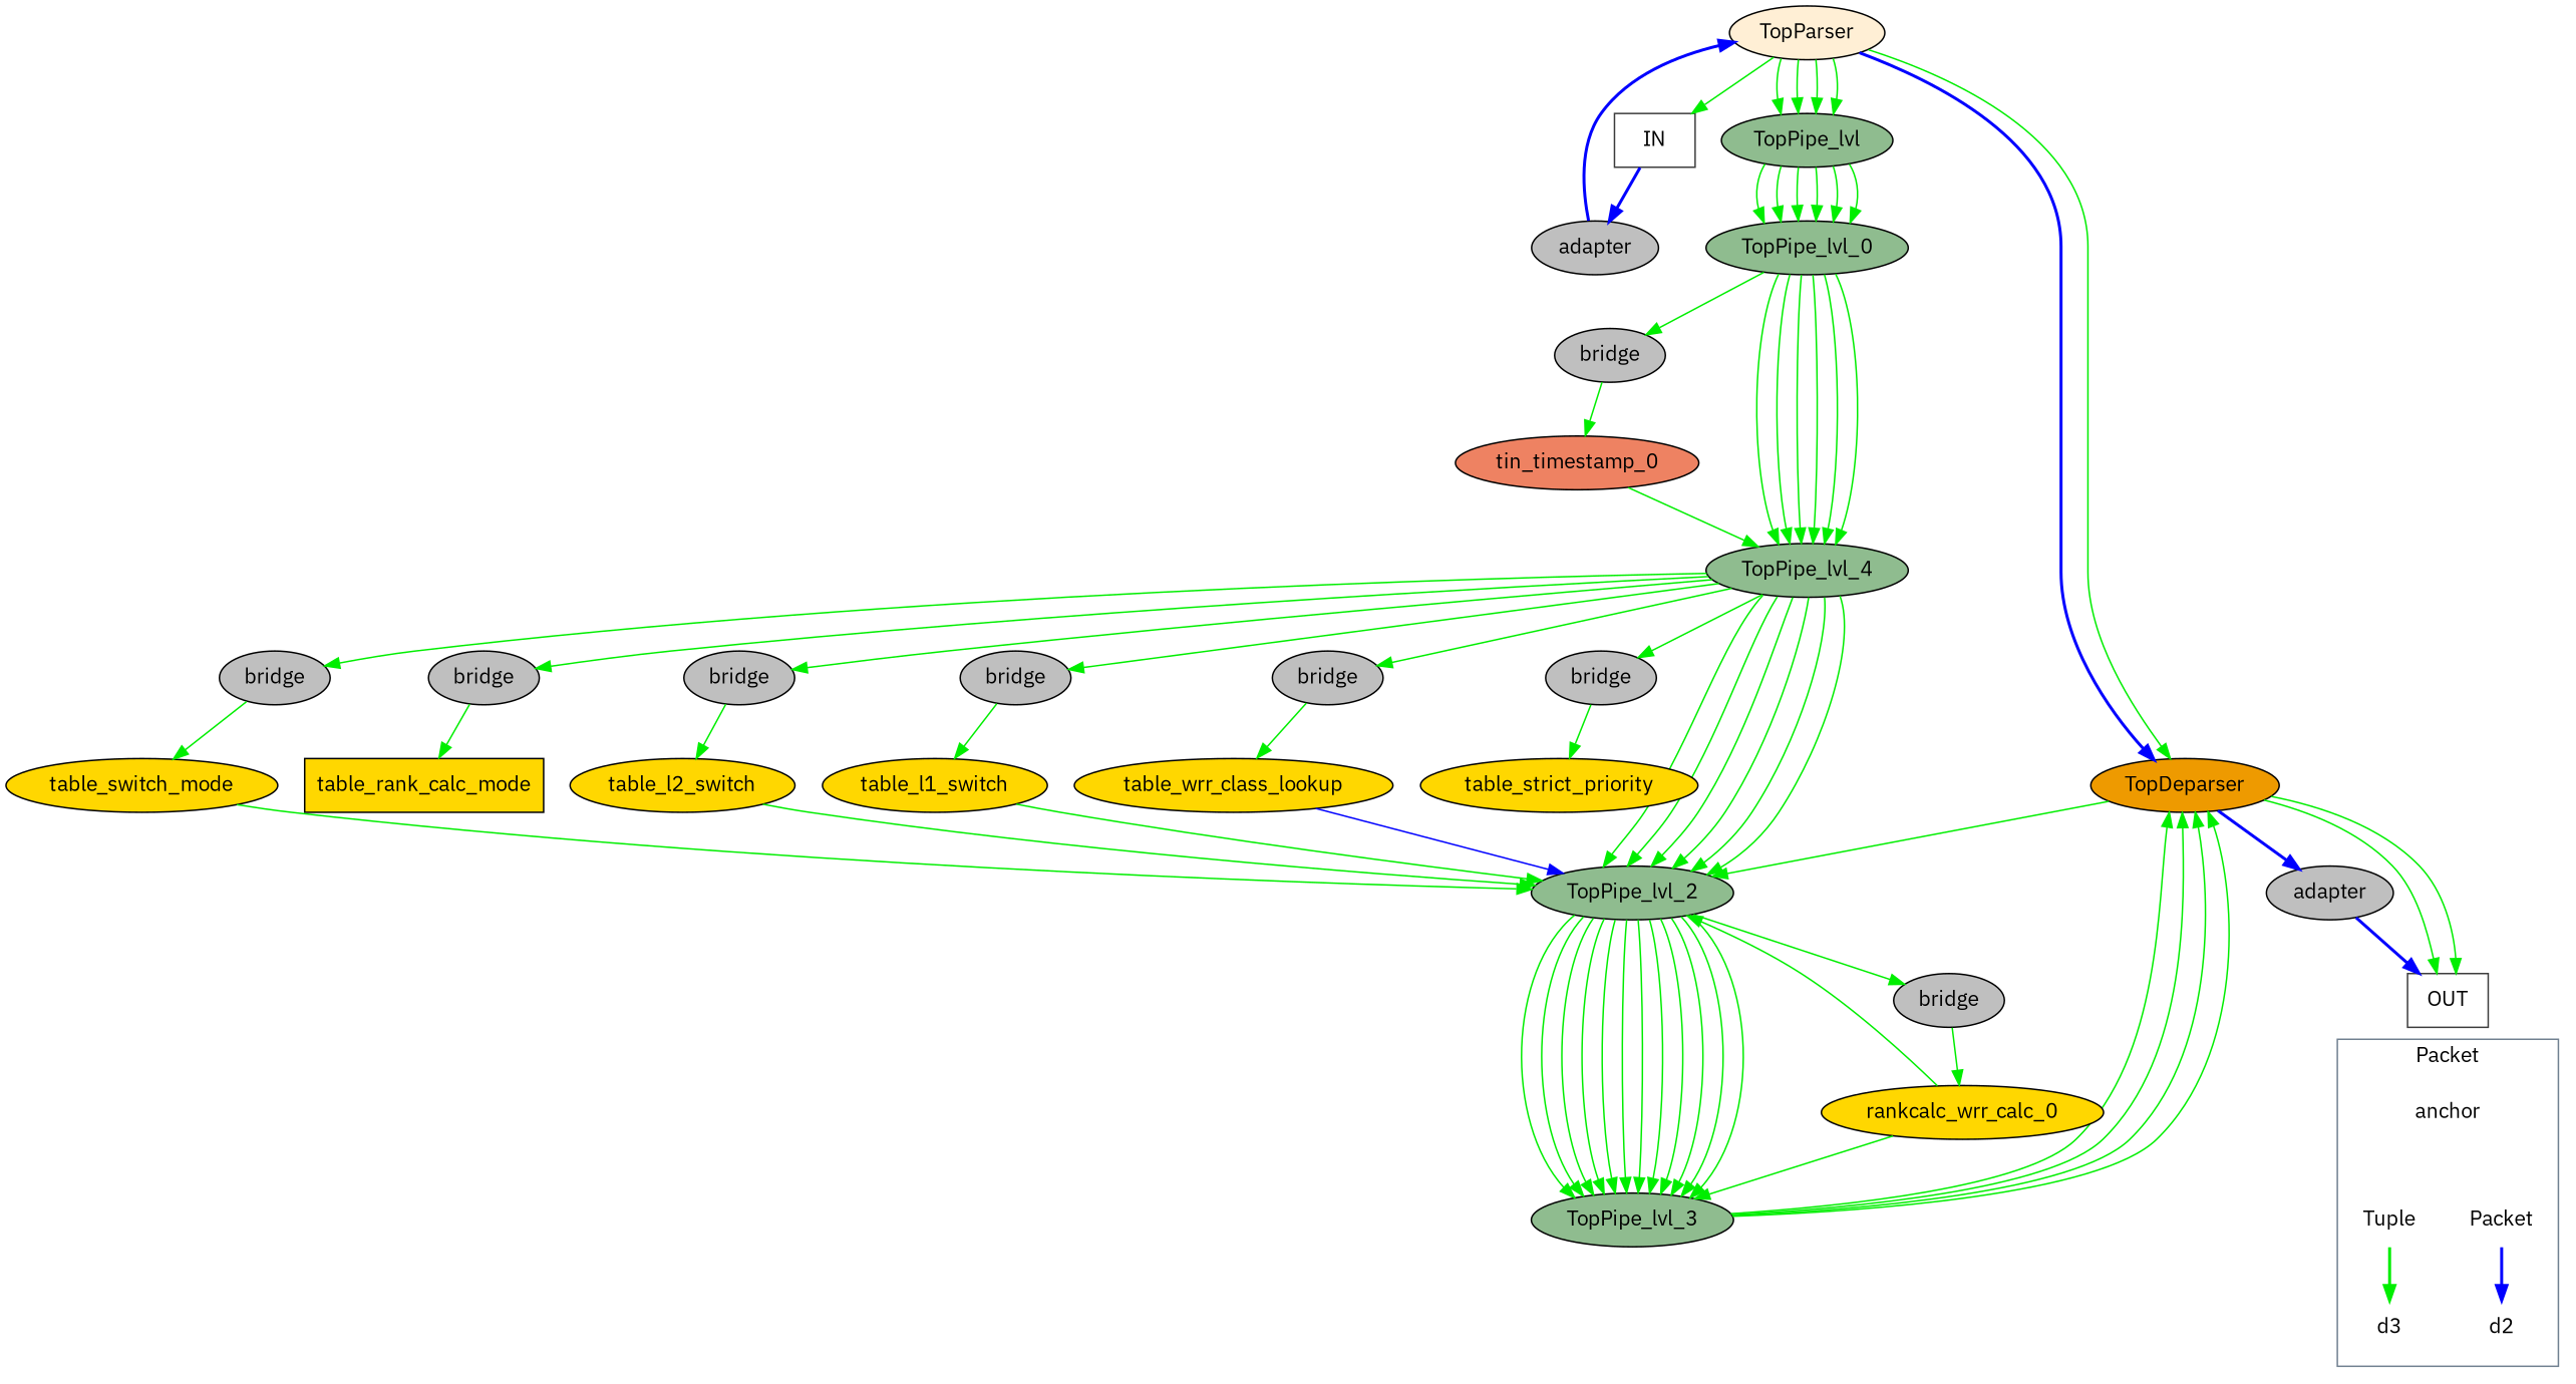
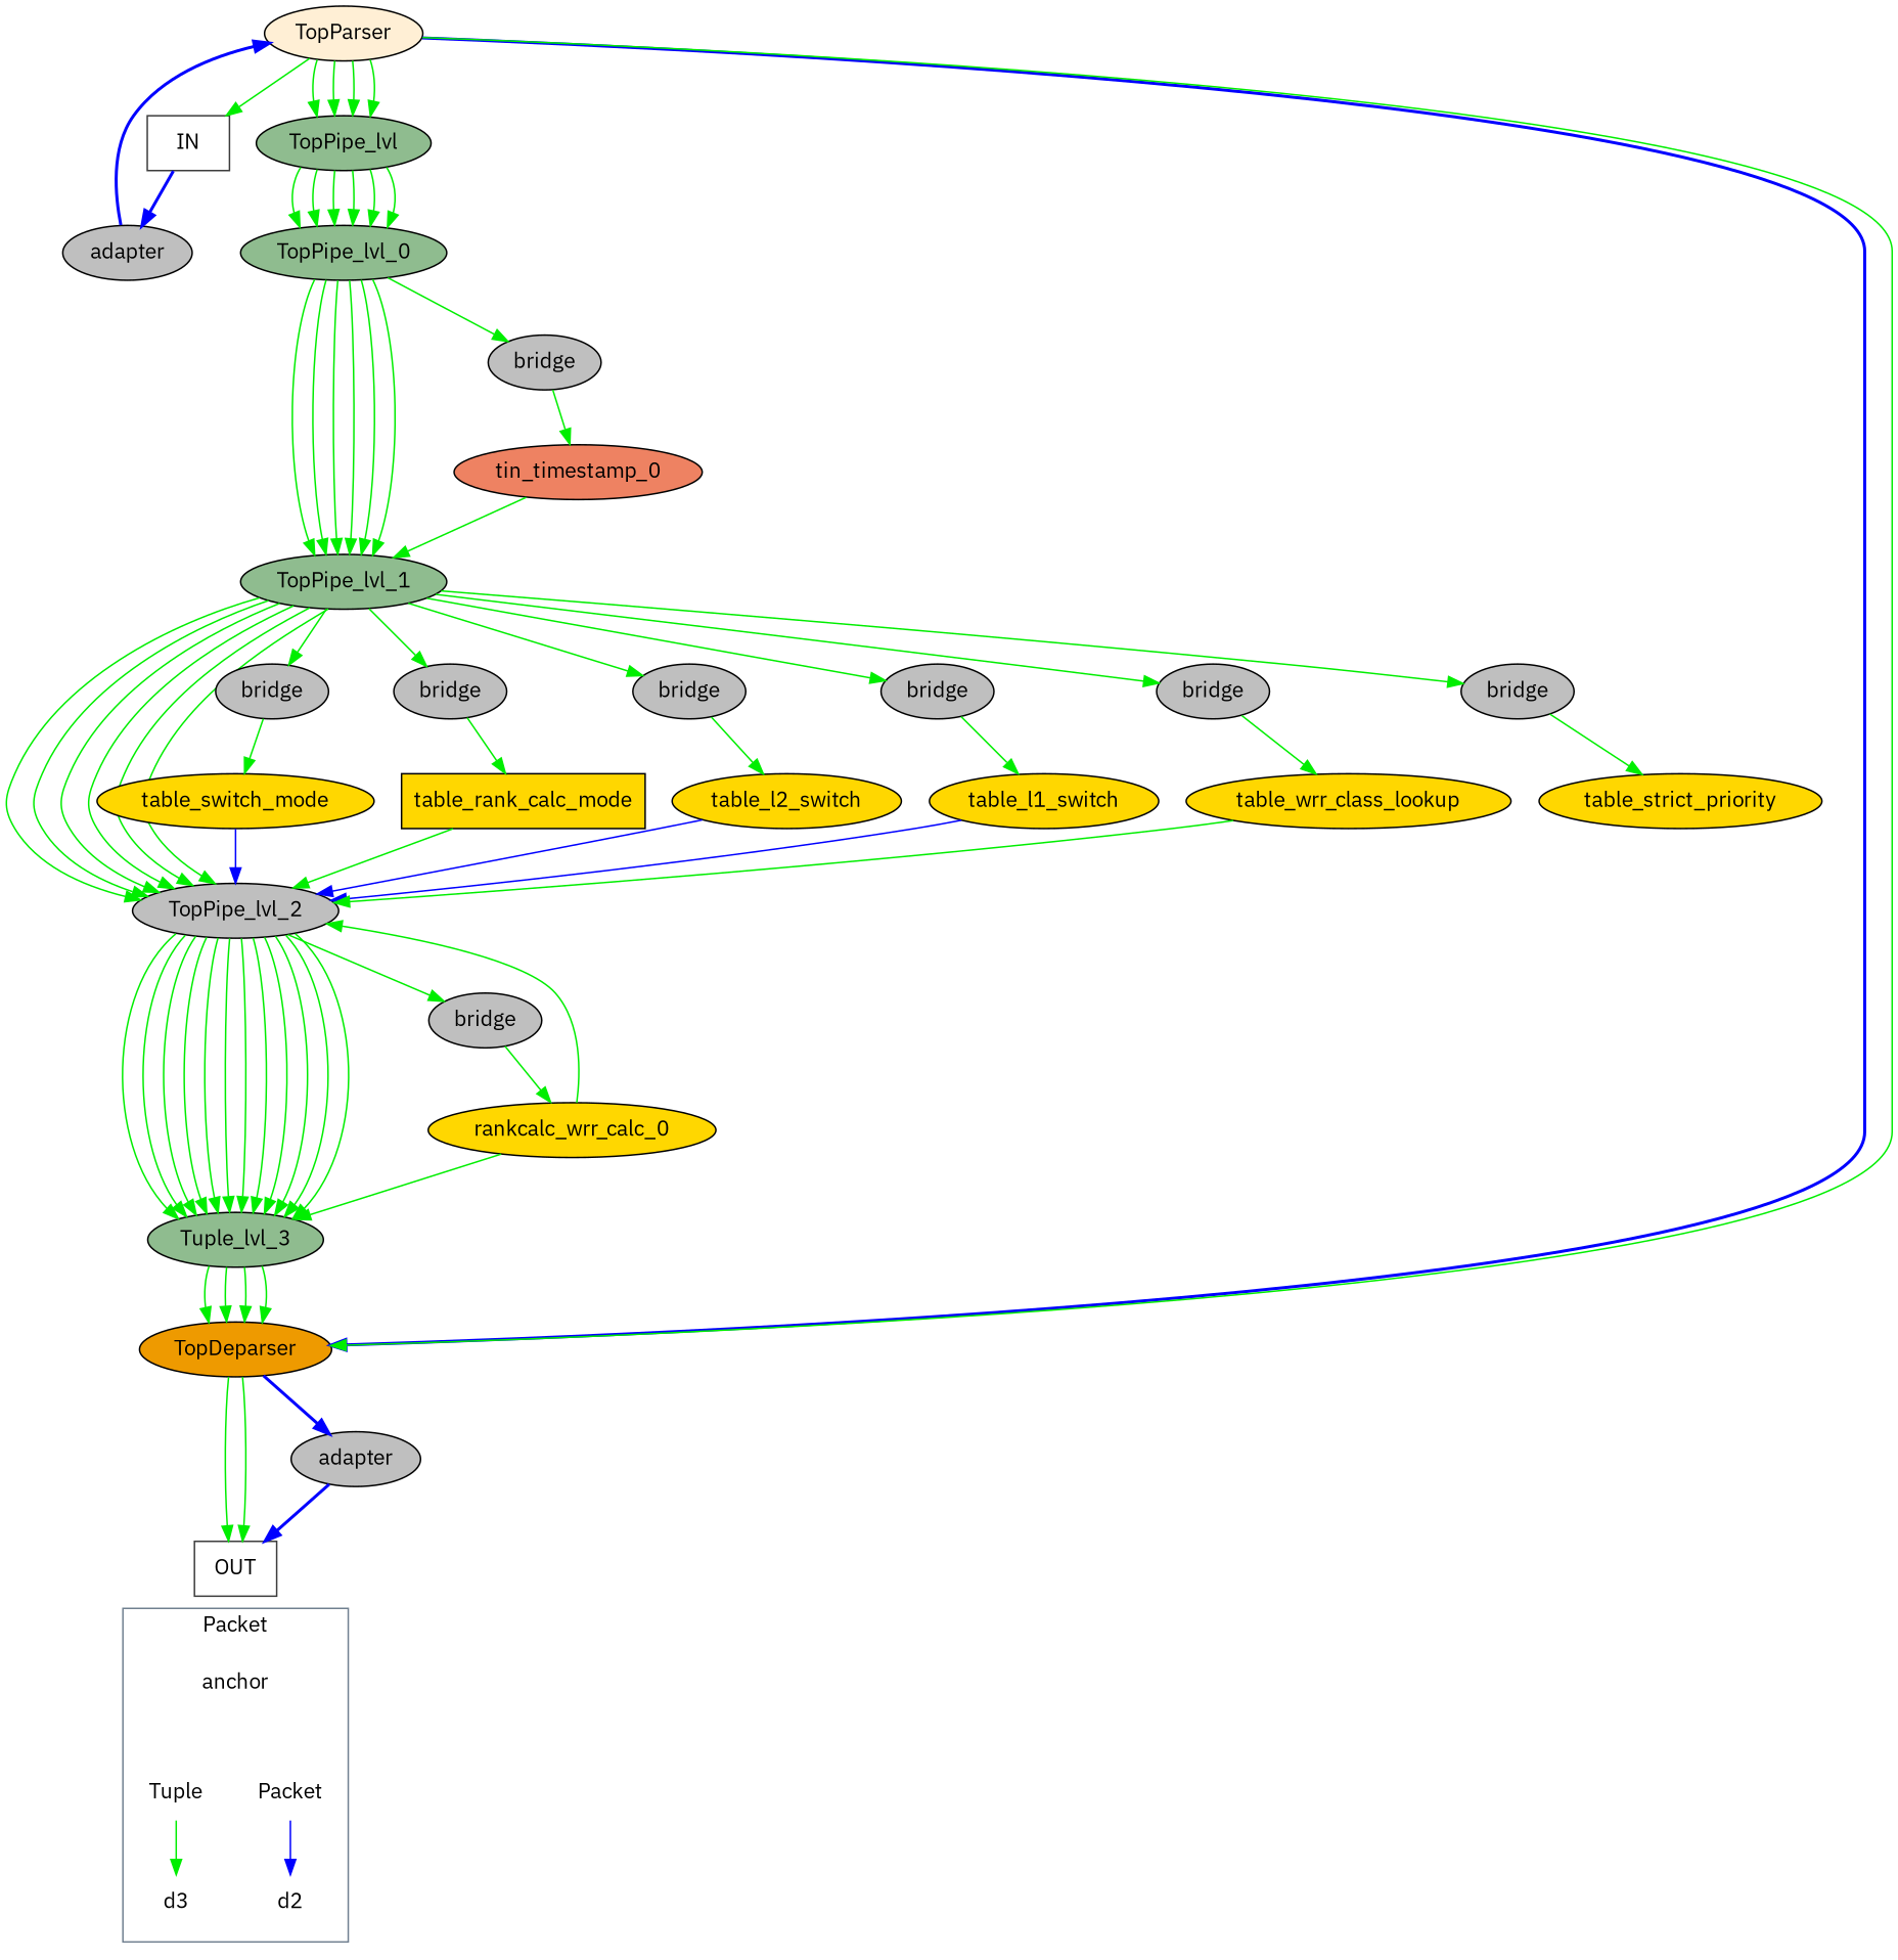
  digraph {
    fontname="IBM Plex Sans"
    rankdir=TB
    node [fontname="IBM Plex Sans" fillcolor=gray75 style=filled]
    edge [color=green2 fontname="IBM Plex Sans"]
    n1 [label=Tuple shape=plaintext fillcolor="" style=""]
    d3 [shape=plaintext fillcolor="" style=""]
    n3 [label=Packet shape=plaintext fillcolor="" style=""]
    d2 [shape=plaintext fillcolor="" style=""]
    anchor [shape=plaintext fillcolor="" style=""]
    n6 [color=gray24 label=IN shape=box fillcolor="" style=""]
    n7 [label=adapter]
    TopParser [fillcolor=papayawhip]
    TopPipe_lvl [fillcolor=darkseagreen]
    TopDeparser [fillcolor=orange2]
    n11 [color=gray24 label=OUT shape=box fillcolor="" style=""]
    TopPipe_lvl_0 [fillcolor=darkseagreen]
    n13 [label=adapter]
-   TopPipe_lvl_1 [fillcolor=darkseagreen label=TopPipe_lvl_4]
+   TopPipe_lvl_1 [fillcolor=darkseagreen]
    n15 [label=bridge]
-   TopPipe_lvl_2 [fillcolor=darkseagreen]
+   TopPipe_lvl_2
    n17 [label=bridge]
    n18 [label=bridge]
    n19 [label=bridge]
    n20 [label=bridge]
    n21 [label=bridge]
    n22 [label=bridge]
    tin_timestamp_0 [fillcolor=salmon2]
-   TopPipe_lvl_3 [fillcolor=darkseagreen]
+   TopPipe_lvl_3 [fillcolor=darkseagreen label=Tuple_lvl_3]
    n25 [label=bridge]
    table_switch_mode [fillcolor=gold]
    table_rank_calc_mode [fillcolor=gold shape=box]
    table_l2_switch [fillcolor=gold]
    table_l1_switch [fillcolor=gold]
    table_wrr_class_lookup [fillcolor=gold]
    table_strict_priority [fillcolor=gold]
    rankcalc_wrr_calc_0 [fillcolor=gold]
    subgraph cluster_1 {
      color=SlateGray
      label=Packet
      n1
      d3
      n3
      d2
      anchor
    }
-   n1 -> d3 [style=bold]
-   n3 -> d2 [color=blue style=bold]
+   n1 -> d3
+   n3 -> d2 [color=blue style=solid]
    anchor -> n1 [style=invis color=""]
    anchor -> n3 [style=invis color=""]
    n6 -> n7 [color=blue style=bold]
    n7 -> TopParser [color=blue style=bold]
    TopParser -> n6
    TopParser -> TopPipe_lvl
    TopParser -> TopPipe_lvl
    TopParser -> TopPipe_lvl
    TopParser -> TopPipe_lvl
    TopParser -> TopDeparser [color=blue style=bold]
    TopParser -> TopDeparser
    TopPipe_lvl -> TopPipe_lvl_0
    TopPipe_lvl -> TopPipe_lvl_0
    TopPipe_lvl -> TopPipe_lvl_0
    TopPipe_lvl -> TopPipe_lvl_0
    TopPipe_lvl -> TopPipe_lvl_0
    TopPipe_lvl -> TopPipe_lvl_0
    TopDeparser -> n11
    TopDeparser -> n11
    TopDeparser -> n13 [color=blue style=bold]
    n11 -> anchor [style=invis color=""]
    TopPipe_lvl_0 -> TopPipe_lvl_1
    TopPipe_lvl_0 -> TopPipe_lvl_1
    TopPipe_lvl_0 -> TopPipe_lvl_1
    TopPipe_lvl_0 -> TopPipe_lvl_1
    TopPipe_lvl_0 -> TopPipe_lvl_1
    TopPipe_lvl_0 -> TopPipe_lvl_1
    TopPipe_lvl_0 -> n15
    n13 -> n11 [color=blue style=bold]
    TopPipe_lvl_1 -> TopPipe_lvl_2
    TopPipe_lvl_1 -> TopPipe_lvl_2
    TopPipe_lvl_1 -> TopPipe_lvl_2
    TopPipe_lvl_1 -> TopPipe_lvl_2
    TopPipe_lvl_1 -> TopPipe_lvl_2
    TopPipe_lvl_1 -> TopPipe_lvl_2
    TopPipe_lvl_1 -> n17
    TopPipe_lvl_1 -> n18
    TopPipe_lvl_1 -> n19
    TopPipe_lvl_1 -> n20
    TopPipe_lvl_1 -> n21
    TopPipe_lvl_1 -> n22
    n15 -> tin_timestamp_0
    TopPipe_lvl_2 -> TopPipe_lvl_3
    TopPipe_lvl_2 -> TopPipe_lvl_3
    TopPipe_lvl_2 -> TopPipe_lvl_3
    TopPipe_lvl_2 -> TopPipe_lvl_3
    TopPipe_lvl_2 -> TopPipe_lvl_3
    TopPipe_lvl_2 -> TopPipe_lvl_3
    TopPipe_lvl_2 -> TopPipe_lvl_3
    TopPipe_lvl_2 -> TopPipe_lvl_3
    TopPipe_lvl_2 -> TopPipe_lvl_3
    TopPipe_lvl_2 -> TopPipe_lvl_3
    TopPipe_lvl_2 -> TopPipe_lvl_3
    TopPipe_lvl_2 -> TopPipe_lvl_3
    TopPipe_lvl_2 -> n25
    n17 -> table_switch_mode
    n18 -> table_rank_calc_mode
    n19 -> table_l2_switch
    n20 -> table_l1_switch
    n21 -> table_wrr_class_lookup
    n22 -> table_strict_priority
    tin_timestamp_0 -> TopPipe_lvl_1
    TopPipe_lvl_3 -> TopDeparser
    TopPipe_lvl_3 -> TopDeparser
    TopPipe_lvl_3 -> TopDeparser
    TopPipe_lvl_3 -> TopDeparser
    n25 -> rankcalc_wrr_calc_0
-   table_switch_mode -> TopPipe_lvl_2
-   TopDeparser -> TopPipe_lvl_2
-   table_l2_switch -> TopPipe_lvl_2
-   table_l1_switch -> TopPipe_lvl_2
-   table_wrr_class_lookup -> TopPipe_lvl_2 [color=blue]
+   table_switch_mode -> TopPipe_lvl_2 [color=blue]
+   table_rank_calc_mode -> TopPipe_lvl_2
+   table_l2_switch -> TopPipe_lvl_2 [color=blue]
+   table_l1_switch -> TopPipe_lvl_2 [color=blue]
+   table_wrr_class_lookup -> TopPipe_lvl_2
    rankcalc_wrr_calc_0 -> TopPipe_lvl_2
    rankcalc_wrr_calc_0 -> TopPipe_lvl_3
  }
